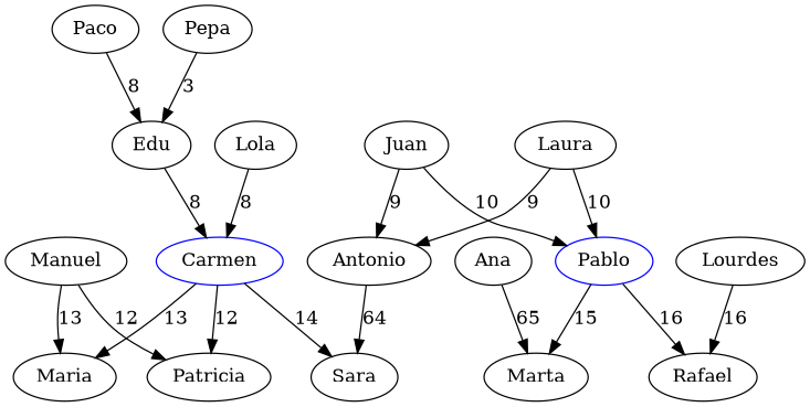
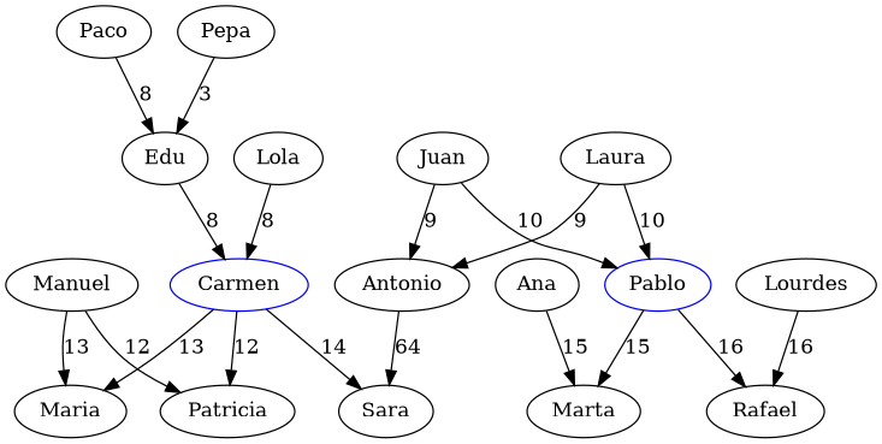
  strict digraph {
    edge [color=black]
    n1 [label=Paco]
    n2 [label=Edu]
    n3 [color=blue label=Carmen]
    n4 [label=Pepa]
    n5 [label=Patricia]
    n6 [label=Maria]
    n7 [label=Sara]
    n8 [label=Lola]
    n9 [label=Juan]
    n10 [label=Antonio]
    n11 [color=blue label=Pablo]
    n12 [label=Marta]
    n13 [label=Rafael]
    n14 [label=Laura]
    n15 [label=Manuel]
    n16 [label=Ana]
    n17 [label=Lourdes]
    n1 -> n2 [label=8]
    n2 -> n3 [label=8]
    n3 -> n5 [label=12]
    n3 -> n6 [label=13]
    n3 -> n7 [label=14]
    n4 -> n2 [label=3]
    n8 -> n3 [label=8]
    n9 -> n10 [label=9]
    n9 -> n11 [label=10]
    n10 -> n7 [label=64]
    n11 -> n12 [label=15]
    n11 -> n13 [label=16]
    n14 -> n10 [label=9]
    n14 -> n11 [label=10]
    n15 -> n5 [label=12]
    n15 -> n6 [label=13]
-   n16 -> n12 [label=65]
+   n16 -> n12 [label=15]
    n17 -> n13 [label=16]
  }
